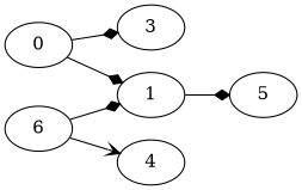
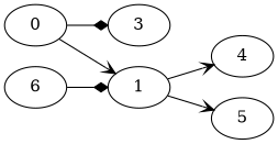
  digraph {
    rankdir=LR
    node [Processor=1 Weight=6]
    edge [arrowhead=diamond]
    0 [Start=0 Weight=5]
    3 [Start=5]
    1 [Start=11]
    4 [Start=22 Weight=4]
    5 [Start=26 Weight=7]
    6 [Start=33 Weight=7]
    0 -> 3 [Weight=11]
-   0 -> 1 [Weight=15]
-   6 -> 4 [Weight=19 arrowhead=vee]
-   1 -> 5 [Weight=4]
+   0 -> 1 [Weight=15 arrowhead=vee]
+   1 -> 4 [Weight=19 arrowhead=vee]
+   1 -> 5 [Weight=4 arrowhead=vee]
    6 -> 1 [Weight=21]
  }
